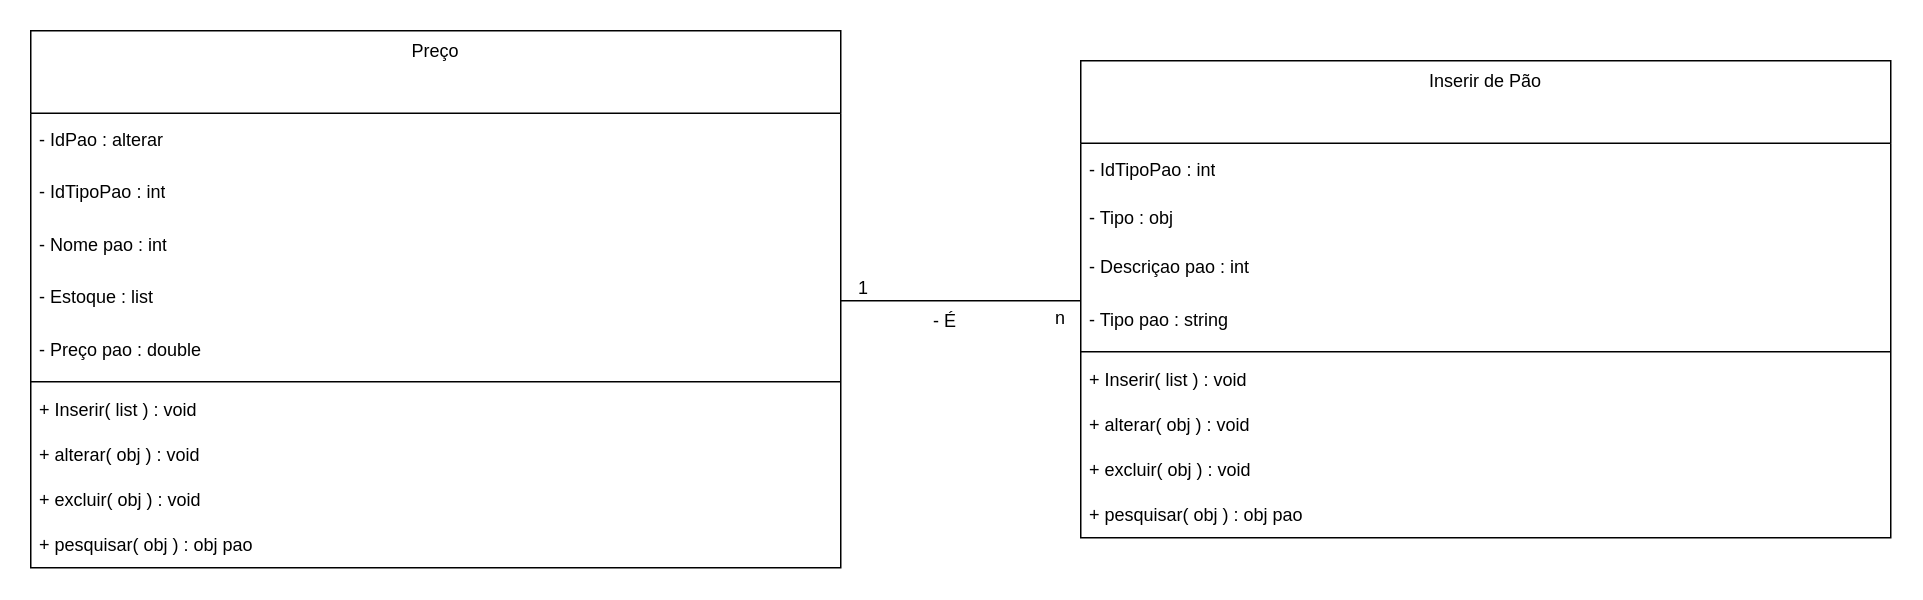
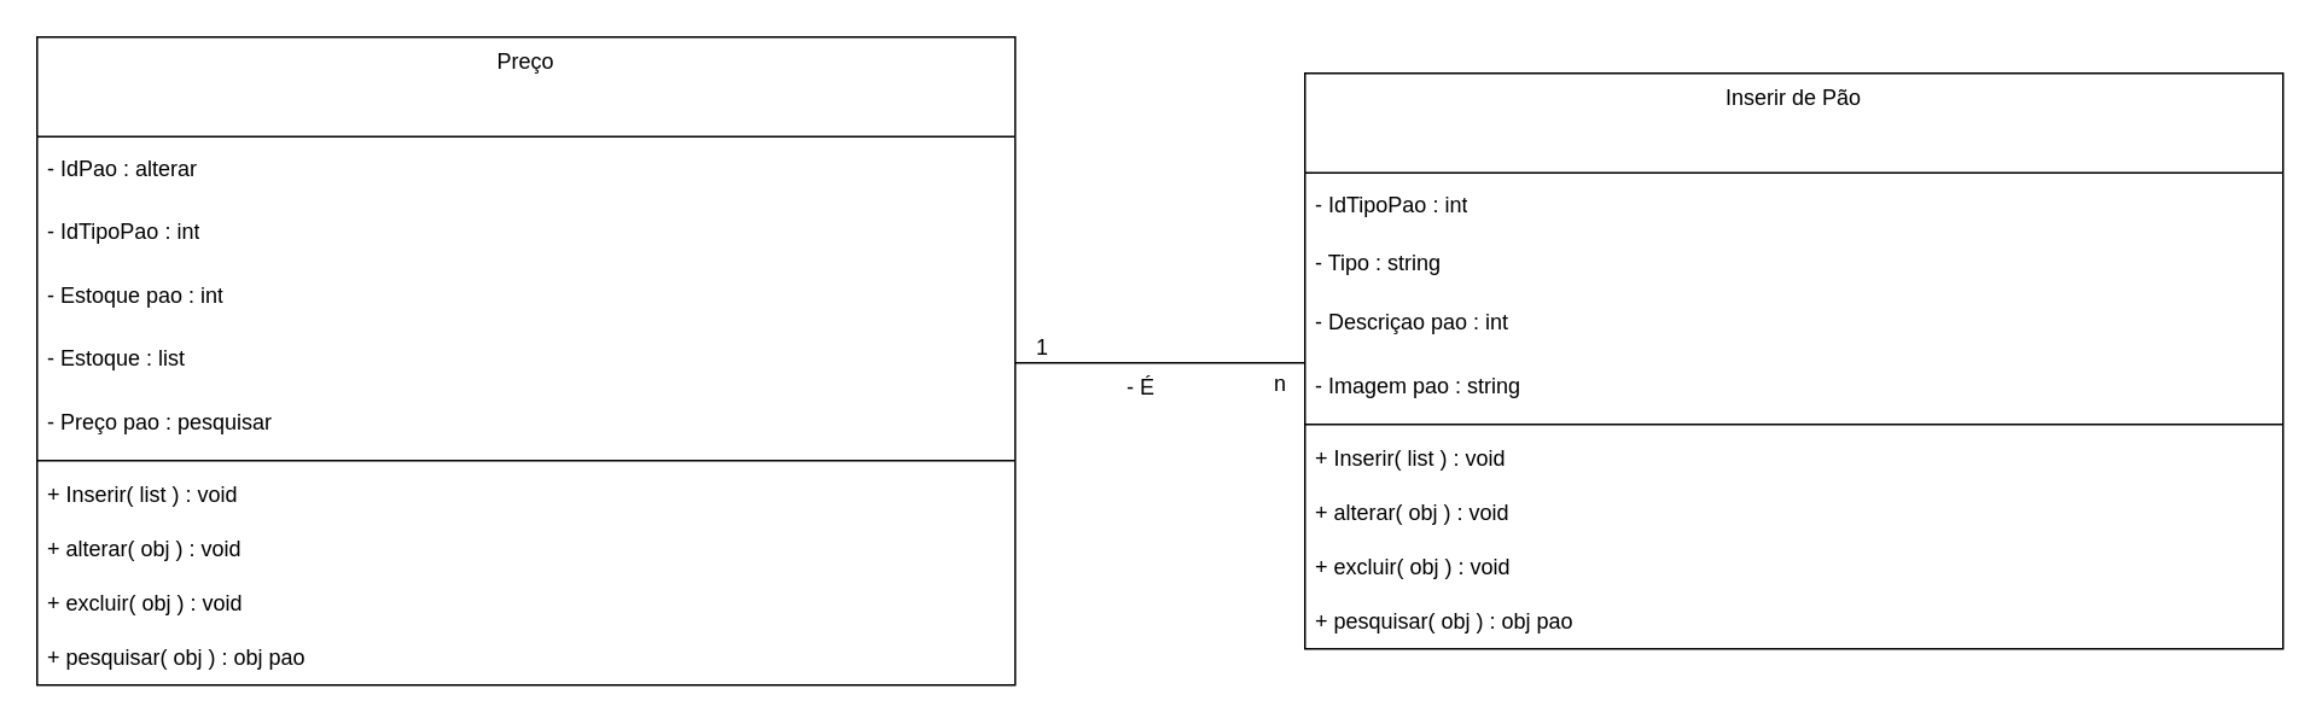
  <mxCell id="0" />
  <mxCell id="1" parent="0" />
  <mxCell id="2" value="Preço" style="swimlane;fontStyle=0;align=center;verticalAlign=top;childLayout=stackLayout;horizontal=1;startSize=55;horizontalStack=0;resizeParent=1;resizeParentMax=0;resizeLast=0;collapsible=0;marginBottom=0;html=1;whiteSpace=wrap;" parent="1" vertex="1"><mxGeometry x="20" y="20" width="540" height="358" as="geometry" /></mxCell>
  <mxCell id="3" value="- IdPao : alterar" style="text;html=1;strokeColor=none;fillColor=none;align=left;verticalAlign=middle;spacingLeft=4;spacingRight=4;overflow=hidden;rotatable=0;points=[[0,0.5],[1,0.5]];portConstraint=eastwest;whiteSpace=wrap;" parent="2" vertex="1"><mxGeometry y="55" width="540" height="35" as="geometry" /></mxCell>
  <mxCell id="4" value="- IdTipoPao : int" style="text;html=1;strokeColor=none;fillColor=none;align=left;verticalAlign=middle;spacingLeft=4;spacingRight=4;overflow=hidden;rotatable=0;points=[[0,0.5],[1,0.5]];portConstraint=eastwest;whiteSpace=wrap;" parent="2" vertex="1"><mxGeometry y="90" width="540" height="35" as="geometry" /></mxCell>
- <mxCell id="5" value="- Nome pao : int" style="text;html=1;strokeColor=none;fillColor=none;align=left;verticalAlign=middle;spacingLeft=4;spacingRight=4;overflow=hidden;rotatable=0;points=[[0,0.5],[1,0.5]];portConstraint=eastwest;whiteSpace=wrap;" parent="2" vertex="1"><mxGeometry y="125" width="540" height="35" as="geometry" /></mxCell>
+ <mxCell id="5" value="- Estoque pao : int" style="text;html=1;strokeColor=none;fillColor=none;align=left;verticalAlign=middle;spacingLeft=4;spacingRight=4;overflow=hidden;rotatable=0;points=[[0,0.5],[1,0.5]];portConstraint=eastwest;whiteSpace=wrap;" parent="2" vertex="1"><mxGeometry y="125" width="540" height="35" as="geometry" /></mxCell>
  <mxCell id="6" value="- Estoque : list" style="text;html=1;strokeColor=none;fillColor=none;align=left;verticalAlign=middle;spacingLeft=4;spacingRight=4;overflow=hidden;rotatable=0;points=[[0,0.5],[1,0.5]];portConstraint=eastwest;whiteSpace=wrap;" parent="2" vertex="1"><mxGeometry y="160" width="540" height="35" as="geometry" /></mxCell>
- <mxCell id="7" value="- Preço pao : double" style="text;html=1;strokeColor=none;fillColor=none;align=left;verticalAlign=middle;spacingLeft=4;spacingRight=4;overflow=hidden;rotatable=0;points=[[0,0.5],[1,0.5]];portConstraint=eastwest;whiteSpace=wrap;" parent="2" vertex="1"><mxGeometry y="195" width="540" height="35" as="geometry" /></mxCell>
+ <mxCell id="7" value="- Preço pao : pesquisar" style="text;html=1;strokeColor=none;fillColor=none;align=left;verticalAlign=middle;spacingLeft=4;spacingRight=4;overflow=hidden;rotatable=0;points=[[0,0.5],[1,0.5]];portConstraint=eastwest;whiteSpace=wrap;" parent="2" vertex="1"><mxGeometry y="195" width="540" height="35" as="geometry" /></mxCell>
  <mxCell id="8" value="" style="line;strokeWidth=1;fillColor=none;align=left;verticalAlign=middle;spacingTop=-1;spacingLeft=3;spacingRight=3;rotatable=0;labelPosition=right;points=[];portConstraint=eastwest;" parent="2" vertex="1"><mxGeometry y="230" width="540" height="8" as="geometry" /></mxCell>
  <mxCell id="9" value="+ Inserir( list ) : void" style="text;html=1;strokeColor=none;fillColor=none;align=left;verticalAlign=middle;spacingLeft=4;spacingRight=4;overflow=hidden;rotatable=0;points=[[0,0.5],[1,0.5]];portConstraint=eastwest;whiteSpace=wrap;" parent="2" vertex="1"><mxGeometry y="238" width="540" height="30" as="geometry" /></mxCell>
  <mxCell id="10" value="+ alterar( obj ) : void" style="text;html=1;strokeColor=none;fillColor=none;align=left;verticalAlign=middle;spacingLeft=4;spacingRight=4;overflow=hidden;rotatable=0;points=[[0,0.5],[1,0.5]];portConstraint=eastwest;whiteSpace=wrap;" parent="2" vertex="1"><mxGeometry y="268" width="540" height="30" as="geometry" /></mxCell>
  <mxCell id="11" value="+ excluir( obj ) : void" style="text;html=1;strokeColor=none;fillColor=none;align=left;verticalAlign=middle;spacingLeft=4;spacingRight=4;overflow=hidden;rotatable=0;points=[[0,0.5],[1,0.5]];portConstraint=eastwest;whiteSpace=wrap;" parent="2" vertex="1"><mxGeometry y="298" width="540" height="30" as="geometry" /></mxCell>
  <mxCell id="12" value="+ pesquisar( obj ) : obj pao" style="text;html=1;strokeColor=none;fillColor=none;align=left;verticalAlign=middle;spacingLeft=4;spacingRight=4;overflow=hidden;rotatable=0;points=[[0,0.5],[1,0.5]];portConstraint=eastwest;whiteSpace=wrap;" parent="2" vertex="1"><mxGeometry y="328" width="540" height="30" as="geometry" /></mxCell>
  <mxCell id="13" value="Inserir de Pão" style="swimlane;fontStyle=0;align=center;verticalAlign=top;childLayout=stackLayout;horizontal=1;startSize=55;horizontalStack=0;resizeParent=1;resizeParentMax=0;resizeLast=0;collapsible=0;marginBottom=0;html=1;whiteSpace=wrap;" parent="1" vertex="1"><mxGeometry x="720" y="40" width="540" height="318" as="geometry" /></mxCell>
  <mxCell id="14" value="- IdTipoPao : int" style="text;html=1;strokeColor=none;fillColor=none;align=left;verticalAlign=middle;spacingLeft=4;spacingRight=4;overflow=hidden;rotatable=0;points=[[0,0.5],[1,0.5]];portConstraint=eastwest;whiteSpace=wrap;" parent="13" vertex="1"><mxGeometry y="55" width="540" height="35" as="geometry" /></mxCell>
- <mxCell id="15" value="- Tipo : obj" style="text;html=1;strokeColor=none;fillColor=none;align=left;verticalAlign=middle;spacingLeft=4;spacingRight=4;overflow=hidden;rotatable=0;points=[[0,0.5],[1,0.5]];portConstraint=eastwest;whiteSpace=wrap;" parent="13" vertex="1"><mxGeometry y="90" width="540" height="30" as="geometry" /></mxCell>
+ <mxCell id="15" value="- Tipo : string" style="text;html=1;strokeColor=none;fillColor=none;align=left;verticalAlign=middle;spacingLeft=4;spacingRight=4;overflow=hidden;rotatable=0;points=[[0,0.5],[1,0.5]];portConstraint=eastwest;whiteSpace=wrap;" parent="13" vertex="1"><mxGeometry y="90" width="540" height="30" as="geometry" /></mxCell>
  <mxCell id="16" value="- Descriçao pao : int" style="text;html=1;strokeColor=none;fillColor=none;align=left;verticalAlign=middle;spacingLeft=4;spacingRight=4;overflow=hidden;rotatable=0;points=[[0,0.5],[1,0.5]];portConstraint=eastwest;whiteSpace=wrap;" parent="13" vertex="1"><mxGeometry y="120" width="540" height="35" as="geometry" /></mxCell>
- <mxCell id="17" value="- Tipo pao : string" style="text;html=1;strokeColor=none;fillColor=none;align=left;verticalAlign=middle;spacingLeft=4;spacingRight=4;overflow=hidden;rotatable=0;points=[[0,0.5],[1,0.5]];portConstraint=eastwest;whiteSpace=wrap;" parent="13" vertex="1"><mxGeometry y="155" width="540" height="35" as="geometry" /></mxCell>
+ <mxCell id="17" value="- Imagem pao : string" style="text;html=1;strokeColor=none;fillColor=none;align=left;verticalAlign=middle;spacingLeft=4;spacingRight=4;overflow=hidden;rotatable=0;points=[[0,0.5],[1,0.5]];portConstraint=eastwest;whiteSpace=wrap;" parent="13" vertex="1"><mxGeometry y="155" width="540" height="35" as="geometry" /></mxCell>
  <mxCell id="18" value="" style="line;strokeWidth=1;fillColor=none;align=left;verticalAlign=middle;spacingTop=-1;spacingLeft=3;spacingRight=3;rotatable=0;labelPosition=right;points=[];portConstraint=eastwest;" parent="13" vertex="1"><mxGeometry y="190" width="540" height="8" as="geometry" /></mxCell>
  <mxCell id="19" value="+ Inserir( list ) : void" style="text;html=1;strokeColor=none;fillColor=none;align=left;verticalAlign=middle;spacingLeft=4;spacingRight=4;overflow=hidden;rotatable=0;points=[[0,0.5],[1,0.5]];portConstraint=eastwest;whiteSpace=wrap;" parent="13" vertex="1"><mxGeometry y="198" width="540" height="30" as="geometry" /></mxCell>
  <mxCell id="20" value="+ alterar( obj ) : void" style="text;html=1;strokeColor=none;fillColor=none;align=left;verticalAlign=middle;spacingLeft=4;spacingRight=4;overflow=hidden;rotatable=0;points=[[0,0.5],[1,0.5]];portConstraint=eastwest;whiteSpace=wrap;" parent="13" vertex="1"><mxGeometry y="228" width="540" height="30" as="geometry" /></mxCell>
  <mxCell id="21" value="+ excluir( obj ) : void" style="text;html=1;strokeColor=none;fillColor=none;align=left;verticalAlign=middle;spacingLeft=4;spacingRight=4;overflow=hidden;rotatable=0;points=[[0,0.5],[1,0.5]];portConstraint=eastwest;whiteSpace=wrap;" parent="13" vertex="1"><mxGeometry y="258" width="540" height="30" as="geometry" /></mxCell>
  <mxCell id="22" value="+ pesquisar( obj ) : obj pao" style="text;html=1;strokeColor=none;fillColor=none;align=left;verticalAlign=middle;spacingLeft=4;spacingRight=4;overflow=hidden;rotatable=0;points=[[0,0.5],[1,0.5]];portConstraint=eastwest;whiteSpace=wrap;" parent="13" vertex="1"><mxGeometry y="288" width="540" height="30" as="geometry" /></mxCell>
  <mxCell id="23" value="" style="endArrow=none;html=1;rounded=0;align=center;verticalAlign=top;endFill=0;labelBackgroundColor=none;" parent="1" edge="1"><mxGeometry relative="1" as="geometry"><mxPoint x="560" y="200" as="sourcePoint" /><mxPoint x="720" y="200" as="targetPoint" /></mxGeometry></mxCell>
  <mxCell id="24" value="1" style="resizable=0;html=1;align=left;verticalAlign=bottom;labelBackgroundColor=none;" parent="23" connectable="0" vertex="1"><mxGeometry x="-1" relative="1" as="geometry"><mxPoint x="10" as="offset" /></mxGeometry></mxCell>
  <mxCell id="25" value="- É" style="resizable=0;html=1;align=left;verticalAlign=top;labelBackgroundColor=none;" parent="23" connectable="0" vertex="1"><mxGeometry x="-1" relative="1" as="geometry"><mxPoint x="60" as="offset" /></mxGeometry></mxCell>
  <mxCell id="26" value="n" style="resizable=0;html=1;align=right;verticalAlign=bottom;labelBackgroundColor=none;" parent="23" connectable="0" vertex="1"><mxGeometry x="1" relative="1" as="geometry"><mxPoint x="-10" y="20" as="offset" /></mxGeometry></mxCell>
